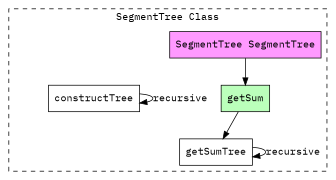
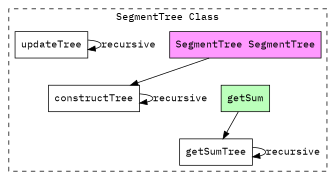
  digraph {
    fontname="IBM Plex Mono"
    node [fontname="IBM Plex Mono" shape=box]
    edge [fontname="IBM Plex Mono"]
    n1 [fillcolor="#ff99ff" label="SegmentTree SegmentTree" style=filled]
    n2 [label=constructTree]
+   n3 [label=updateTree]
    n4 [fillcolor="#bbffbb" label=getSum style=filled]
    n5 [label=getSumTree]
    subgraph cluster_1 {
      label="SegmentTree Class"
      style=dashed
      n1
      n2
+     n3
      n4
      n5
    }
-   n1 -> n4
+   n1 -> n2
    n2 -> n2 [label=recursive]
+   n3 -> n3 [label=recursive]
    n4 -> n5
    n5 -> n5 [label=recursive]
  }
